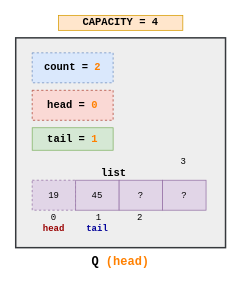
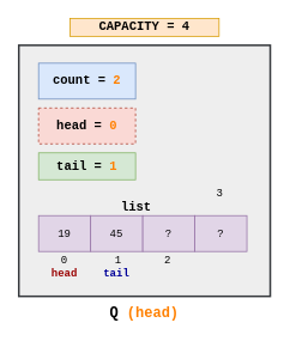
  <mxCell id="0" />
  <mxCell id="1" parent="0" />
  <mxCell id="2" value="" style="group" parent="1" vertex="1" connectable="0"><mxGeometry x="20" y="20" width="280" height="345" as="geometry" /></mxCell>
  <mxCell id="3" value="&lt;font style=&quot;font-size: 16px;&quot; face=&quot;Courier New&quot;&gt;&lt;b&gt;Q&amp;nbsp;&lt;font color=&quot;#ff8000&quot;&gt;(&lt;/font&gt;&lt;/b&gt;&lt;/font&gt;&lt;font color=&quot;#ff8000&quot;&gt;&lt;b style=&quot;font-family: &amp;quot;Courier New&amp;quot;; font-size: 16px;&quot;&gt;head&lt;/b&gt;&lt;font style=&quot;font-size: 16px;&quot; face=&quot;Courier New&quot;&gt;&lt;b&gt;)&lt;/b&gt;&lt;/font&gt;&lt;/font&gt;" style="text;html=1;align=center;verticalAlign=middle;whiteSpace=wrap;rounded=0;container=0;" parent="2" vertex="1"><mxGeometry x="95" y="315" width="90" height="30" as="geometry" /></mxCell>
  <mxCell id="4" value="" style="rounded=0;whiteSpace=wrap;html=1;fillColor=#eeeeee;strokeColor=#36393D;strokeWidth=2;container=0;" parent="2" vertex="1"><mxGeometry y="30" width="280" height="280" as="geometry" /></mxCell>
- <mxCell id="5" value="&lt;font style=&quot;font-size: 14px;&quot; face=&quot;Courier New&quot;&gt;&lt;b&gt;count = &lt;font color=&quot;#ff8000&quot;&gt;2&lt;/font&gt;&lt;/b&gt;&lt;/font&gt;" style="rounded=0;whiteSpace=wrap;html=1;fillColor=#dae8fc;strokeColor=#6C8EBF;container=0;dashed=1;" parent="2" vertex="1"><mxGeometry x="22" y="50" width="108" height="40" as="geometry" /></mxCell>
+ <mxCell id="5" value="&lt;font style=&quot;font-size: 14px;&quot; face=&quot;Courier New&quot;&gt;&lt;b&gt;count = &lt;font color=&quot;#ff8000&quot;&gt;2&lt;/font&gt;&lt;/b&gt;&lt;/font&gt;" style="rounded=0;whiteSpace=wrap;html=1;fillColor=#dae8fc;strokeColor=#6C8EBF;container=0;" parent="2" vertex="1"><mxGeometry x="22" y="50" width="108" height="40" as="geometry" /></mxCell>
  <mxCell id="6" value="&lt;font style=&quot;font-size: 14px;&quot; face=&quot;Courier New&quot;&gt;&lt;b&gt;head = &lt;font color=&quot;#ff8000&quot;&gt;0&lt;/font&gt;&lt;/b&gt;&lt;/font&gt;" style="rounded=0;whiteSpace=wrap;html=1;fillColor=#fad9d5;strokeColor=#ae4132;container=0;dashed=1;" parent="2" vertex="1"><mxGeometry x="22" y="100" width="108" height="40" as="geometry" /></mxCell>
  <mxCell id="7" value="&lt;font style=&quot;font-size: 14px;&quot; face=&quot;Courier New&quot;&gt;&lt;b&gt;CAPACITY = 4&lt;/b&gt;&lt;/font&gt;" style="rounded=0;whiteSpace=wrap;html=1;fillColor=#ffe6cc;strokeColor=#d79b00;container=0;" parent="2" vertex="1"><mxGeometry x="57" width="166" height="20" as="geometry" /></mxCell>
  <mxCell id="8" value="&lt;font style=&quot;font-size: 14px;&quot; face=&quot;Courier New&quot;&gt;&lt;b&gt;tail&amp;nbsp;&lt;/b&gt;&lt;/font&gt;&lt;b style=&quot;font-family: &amp;quot;Courier New&amp;quot;; font-size: 14px;&quot;&gt;= &lt;font color=&quot;#ff8000&quot;&gt;1&lt;/font&gt;&lt;/b&gt;" style="rounded=0;whiteSpace=wrap;html=1;fillColor=#d5e8d4;strokeColor=#82b366;container=0;" parent="2" vertex="1"><mxGeometry x="22" y="150" width="108" height="30" as="geometry" /></mxCell>
  <mxCell id="9" value="&lt;font style=&quot;font-size: 14px;&quot; face=&quot;Courier New&quot;&gt;&lt;b&gt;list&lt;/b&gt;&lt;/font&gt;" style="text;html=1;align=center;verticalAlign=middle;whiteSpace=wrap;rounded=0;container=0;" parent="2" vertex="1"><mxGeometry x="101" y="196" width="60" height="30" as="geometry" /></mxCell>
  <mxCell id="10" value="&lt;font face=&quot;Courier New&quot;&gt;0&lt;/font&gt;" style="text;html=1;align=center;verticalAlign=middle;whiteSpace=wrap;rounded=0;container=0;" parent="2" vertex="1"><mxGeometry x="41" y="260" width="20" height="20" as="geometry" /></mxCell>
  <mxCell id="11" value="&lt;font face=&quot;Courier New&quot;&gt;1&lt;/font&gt;" style="text;html=1;align=center;verticalAlign=middle;whiteSpace=wrap;rounded=0;container=0;" parent="2" vertex="1"><mxGeometry x="101" y="260" width="20" height="20" as="geometry" /></mxCell>
  <mxCell id="12" value="&lt;font face=&quot;Courier New&quot;&gt;2&lt;/font&gt;" style="text;html=1;align=center;verticalAlign=middle;whiteSpace=wrap;rounded=0;container=0;" parent="2" vertex="1"><mxGeometry x="156" y="260" width="20" height="20" as="geometry" /></mxCell>
  <mxCell id="13" value="&lt;font face=&quot;Courier New&quot;&gt;3&lt;/font&gt;" style="text;html=1;align=center;verticalAlign=middle;whiteSpace=wrap;rounded=0;container=0;" parent="2" vertex="1"><mxGeometry x="214" y="185" width="20" height="20" as="geometry" /></mxCell>
- <mxCell id="14" value="&lt;font face=&quot;Courier New&quot;&gt;19&lt;/font&gt;" style="rounded=0;whiteSpace=wrap;html=1;fillColor=#e1d5e7;strokeColor=#9673a6;container=0;dashed=1;" parent="2" vertex="1"><mxGeometry x="22" y="220" width="58" height="40" as="geometry" /></mxCell>
+ <mxCell id="14" value="&lt;font face=&quot;Courier New&quot;&gt;19&lt;/font&gt;" style="rounded=0;whiteSpace=wrap;html=1;fillColor=#e1d5e7;strokeColor=#9673a6;container=0;" parent="2" vertex="1"><mxGeometry x="22" y="220" width="58" height="40" as="geometry" /></mxCell>
  <mxCell id="15" value="&lt;font size=&quot;1&quot; face=&quot;Courier New&quot;&gt;&lt;span style=&quot;font-size: 12px;&quot;&gt;45&lt;/span&gt;&lt;/font&gt;" style="rounded=0;whiteSpace=wrap;html=1;fillColor=#e1d5e7;strokeColor=#9673a6;container=0;" parent="2" vertex="1"><mxGeometry x="80" y="220" width="58" height="40" as="geometry" /></mxCell>
  <mxCell id="16" value="&lt;font style=&quot;font-size: 12px;&quot; face=&quot;Courier New&quot;&gt;?&lt;/font&gt;" style="rounded=0;whiteSpace=wrap;html=1;fillColor=#e1d5e7;strokeColor=#9673a6;container=0;" parent="2" vertex="1"><mxGeometry x="138" y="220" width="58" height="40" as="geometry" /></mxCell>
  <mxCell id="17" value="&lt;font style=&quot;font-size: 12px;&quot; face=&quot;Courier New&quot;&gt;?&lt;/font&gt;" style="rounded=0;whiteSpace=wrap;html=1;fillColor=#e1d5e7;strokeColor=#9673a6;container=0;" parent="2" vertex="1"><mxGeometry x="196" y="220" width="58" height="40" as="geometry" /></mxCell>
  <mxCell id="18" value="&lt;font color=&quot;#000099&quot; face=&quot;Courier New&quot;&gt;&lt;b style=&quot;&quot;&gt;tail&lt;/b&gt;&lt;/font&gt;" style="text;html=1;align=center;verticalAlign=middle;whiteSpace=wrap;rounded=0;" parent="2" vertex="1"><mxGeometry x="79" y="274" width="60" height="20" as="geometry" /></mxCell>
  <mxCell id="19" value="&lt;font color=&quot;#990000&quot; face=&quot;Courier New&quot;&gt;&lt;b style=&quot;&quot;&gt;head&lt;/b&gt;&lt;/font&gt;" style="text;html=1;align=center;verticalAlign=middle;whiteSpace=wrap;rounded=0;" parent="2" vertex="1"><mxGeometry x="21" y="274" width="60" height="20" as="geometry" /></mxCell>
